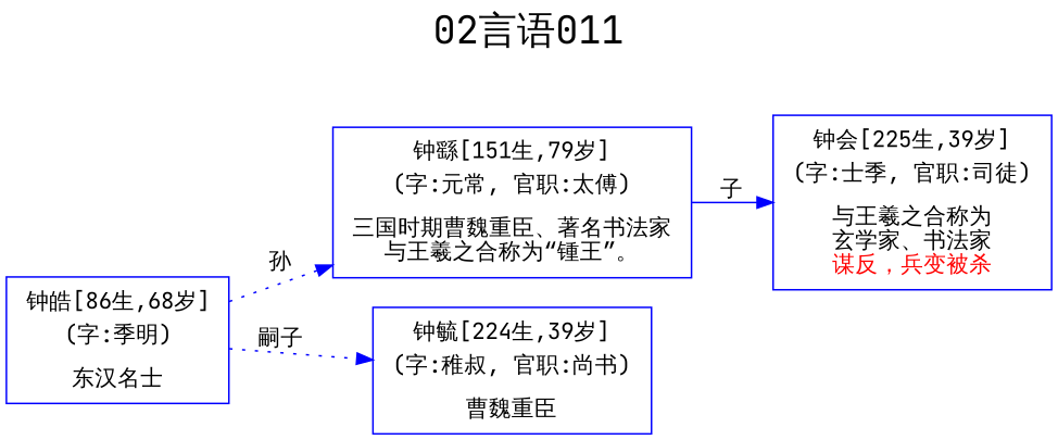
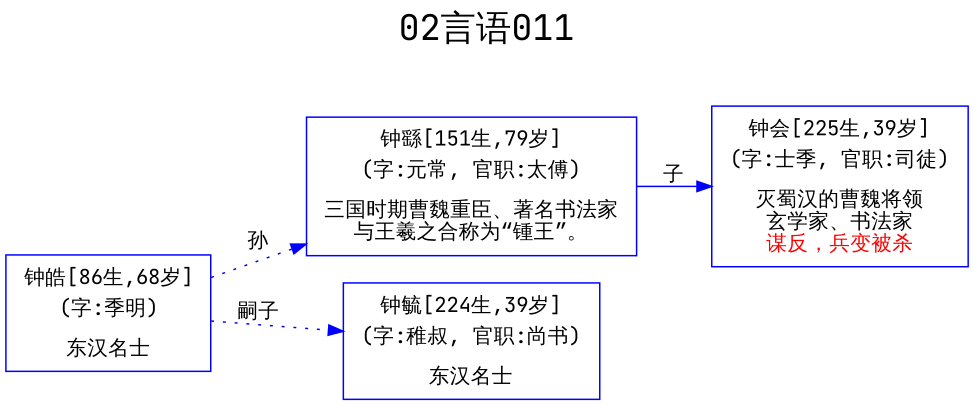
  digraph {
    color=lightgrey
    fontname="JetBrains Mono"
    fontsize=24
    label="02言语011"
    labelloc=t
    rankdir=LR
    ranksep=0.5
    style=filled
    node [color=blue fontname="JetBrains Mono" shape=box]
    edge [color=blue fontname="JetBrains Mono" style=dotted]
    n1 [label=<<table border="0" cellborder="0"><tr><td>钟皓[86生,68岁]</td></tr><tr><td>(字:季明)</td></tr><tr><td></td></tr><tr><td>东汉名士<br/></td></tr></table>>]
    n2 [label=<<table border="0" cellborder="0"><tr><td>钟繇[151生,79岁]</td></tr><tr><td>(字:元常, 官职:太傅)</td></tr><tr><td></td></tr><tr><td>三国时期曹魏重臣、著名书法家<br/>与王羲之合称为“锺王”。<br/></td></tr></table>>]
-   n3 [label=<<table border="0" cellborder="0"><tr><td>钟毓[224生,39岁]</td></tr><tr><td>(字:稚叔, 官职:尚书)</td></tr><tr><td></td></tr><tr><td>曹魏重臣<br/></td></tr></table>>]
-   n4 [label=<<table border="0" cellborder="0"><tr><td>钟会[225生,39岁]</td></tr><tr><td>(字:士季, 官职:司徒)</td></tr><tr><td></td></tr><tr><td>与王羲之合称为<br/>玄学家、书法家<br/><font color = 'red'>谋反，兵变被杀<br/></font></td></tr></table>>]
+   n3 [label=<<table border="0" cellborder="0"><tr><td>钟毓[224生,39岁]</td></tr><tr><td>(字:稚叔, 官职:尚书)</td></tr><tr><td></td></tr><tr><td>东汉名士<br/></td></tr></table>>]
+   n4 [label=<<table border="0" cellborder="0"><tr><td>钟会[225生,39岁]</td></tr><tr><td>(字:士季, 官职:司徒)</td></tr><tr><td></td></tr><tr><td>灭蜀汉的曹魏将领<br/>玄学家、书法家<br/><font color = 'red'>谋反，兵变被杀<br/></font></td></tr></table>>]
    n1 -> n2 [label="孙"]
    n1 -> n3 [label="嗣子"]
    n2 -> n4 [label="子" style=solid]
  }
